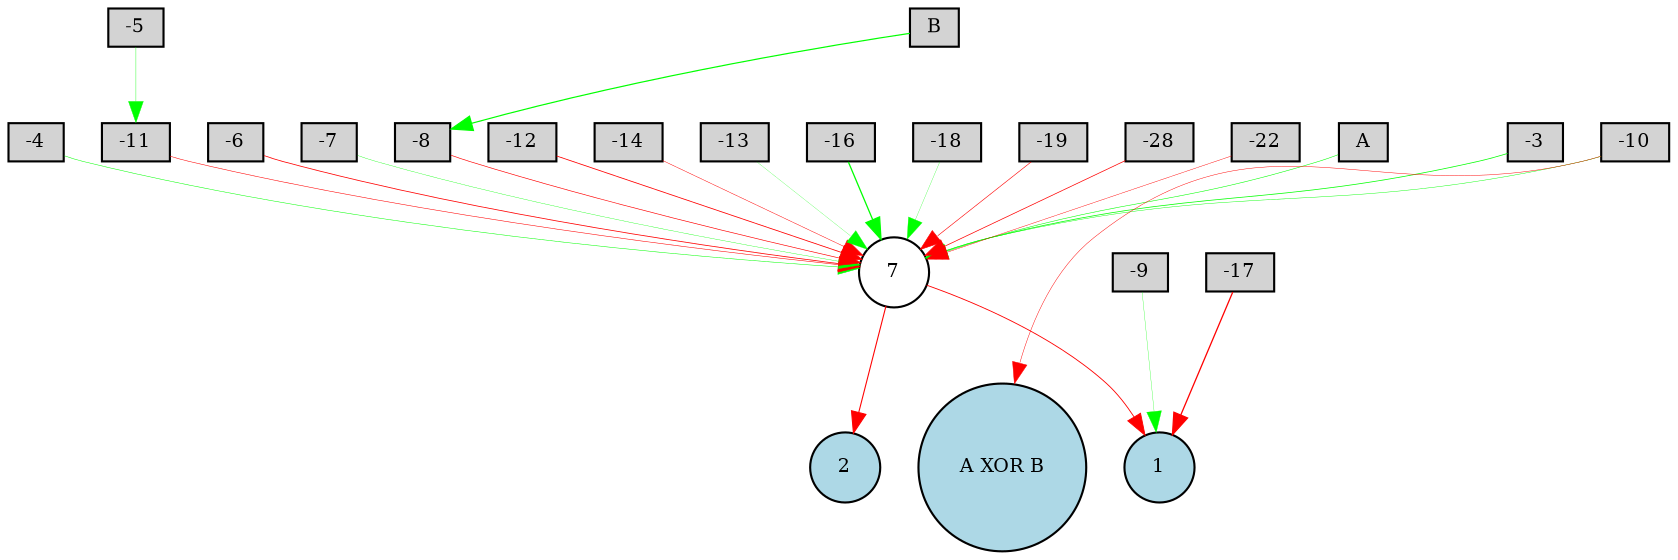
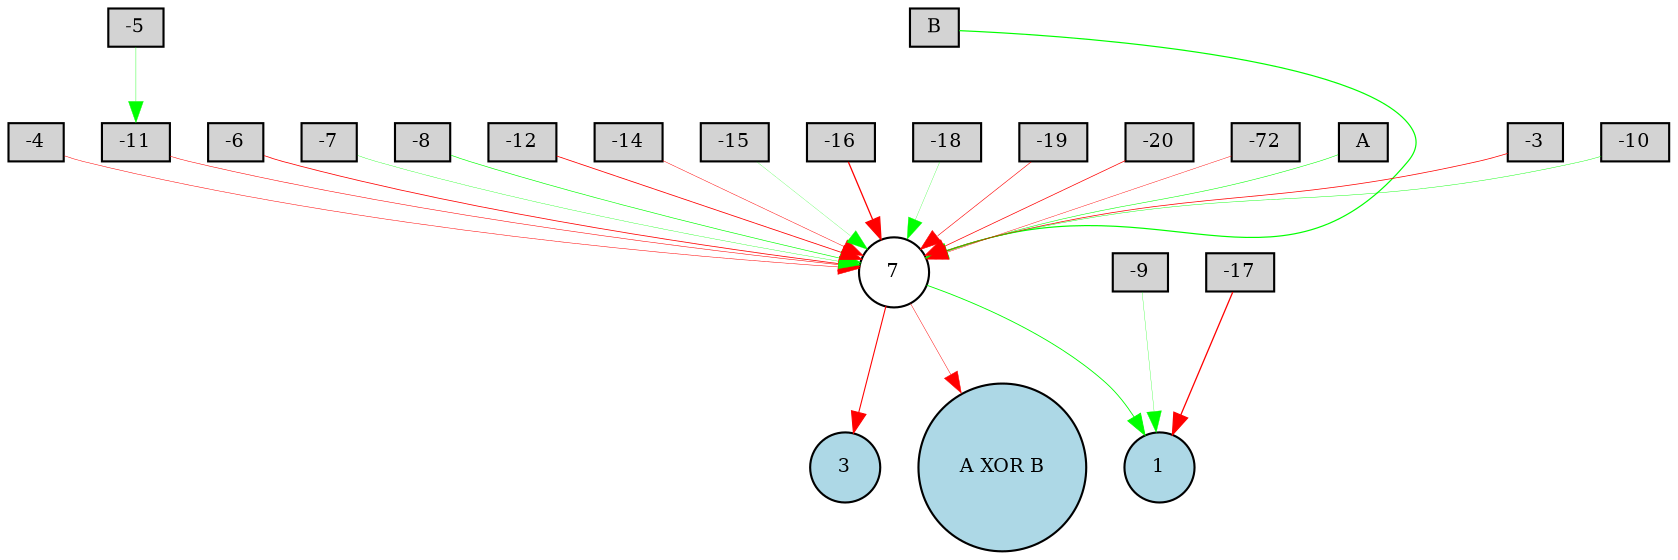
  digraph {
    node [fillcolor=lightgray fontsize=9 shape=box style=filled]
    edge [color=green style=solid]
    A [height=0.2 width=0.2]
    7 [fillcolor=white height=0.2 shape=circle width=0.2]
    "A XOR B" [fillcolor=lightblue height=0.2 shape=circle width=0.2]
    1 [fillcolor=lightblue height=0.2 shape=circle width=0.2]
-   2 [fillcolor=lightblue height=0.2 shape=circle width=0.2]
+   2 [fillcolor=lightblue height=0.2 shape=circle width=0.2 label=3]
    B [height=0.2 width=0.2]
    -3 [height=0.2 width=0.2]
    -4 [height=0.2 width=0.2]
    -5 [height=0.2 width=0.2]
    -11 [height=0.2 width=0.2]
    -6 [height=0.2 width=0.2]
    -7 [height=0.2 width=0.2]
    -8 [height=0.2 width=0.2]
    -9 [height=0.2 width=0.2]
    -10 [height=0.2 width=0.2]
    -12 [height=0.2 width=0.2]
    -14 [height=0.2 width=0.2]
-   -15 [height=0.2 width=0.2 label=-13]
+   -15 [height=0.2 width=0.2]
    -16 [height=0.2 width=0.2]
    -17 [height=0.2 width=0.2]
    -18 [height=0.2 width=0.2]
    -19 [height=0.2 width=0.2]
-   -20 [height=0.2 width=0.2 label=-28]
-   -22 [height=0.2 width=0.2]
+   -20 [height=0.2 width=0.2]
+   -22 [height=0.2 width=0.2 label=-72]
    A -> 7 [penwidth=0.2542828169448609]
-   -10 -> "A XOR B" [color=red penwidth=0.21593611516506042]
-   7 -> 1 [color=red penwidth=0.4101970818262809]
+   7 -> "A XOR B" [color=red penwidth=0.21593611516506042]
+   7 -> 1 [penwidth=0.4101970818262809]
    7 -> 2 [color=red penwidth=0.5101558485318396]
-   B -> -8 [penwidth=0.5626524194993764]
-   -3 -> 7 [penwidth=0.3464285952130184]
-   -4 -> 7 [penwidth=0.23304787876174501]
+   B -> 7 [penwidth=0.5626524194993764]
+   -3 -> 7 [color=red penwidth=0.3464285952130184]
+   -4 -> 7 [color=red penwidth=0.23304787876174501]
    -5 -> -11 [penwidth=0.17827979594158383]
    -11 -> 7 [color=red penwidth=0.25066399401924777]
    -6 -> 7 [color=red penwidth=0.36806911243739737]
    -7 -> 7 [penwidth=0.1654799267419898]
-   -8 -> 7 [color=red penwidth=0.30151698660742565]
+   -8 -> 7 [penwidth=0.30151698660742565]
    -9 -> 1 [penwidth=0.1370786816492695]
    -10 -> 7 [penwidth=0.2047620392526776]
    -12 -> 7 [color=red penwidth=0.37910090585819156]
    -14 -> 7 [color=red penwidth=0.21979651584042217]
    -15 -> 7 [penwidth=0.10689327908351894]
-   -16 -> 7 [penwidth=0.6039786519088398]
+   -16 -> 7 [color=red penwidth=0.6039786519088398]
    -17 -> 1 [color=red penwidth=0.602830919793443]
    -18 -> 7 [penwidth=0.12431987409999332]
    -19 -> 7 [color=red penwidth=0.28000887959659937]
    -20 -> 7 [color=red penwidth=0.33611919638223864]
    -22 -> 7 [color=red penwidth=0.2023979841564046]
  }
